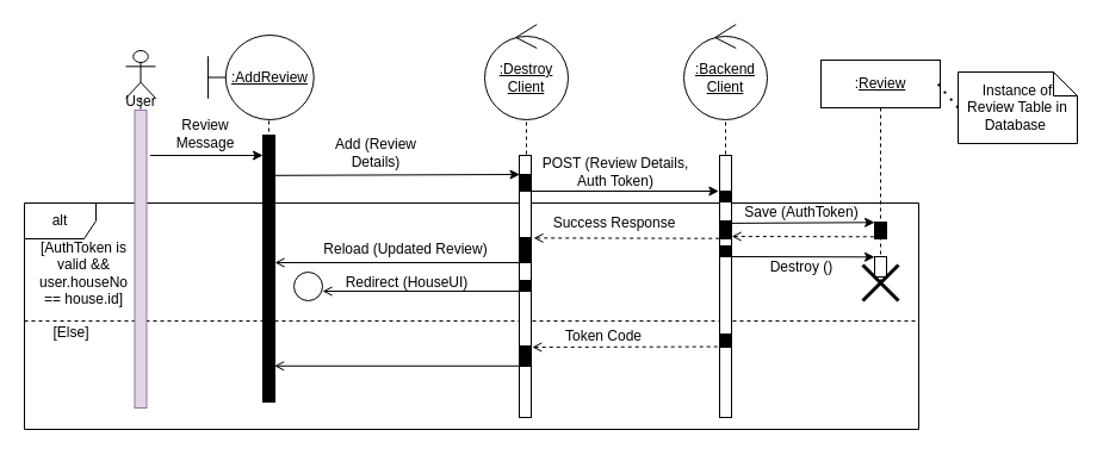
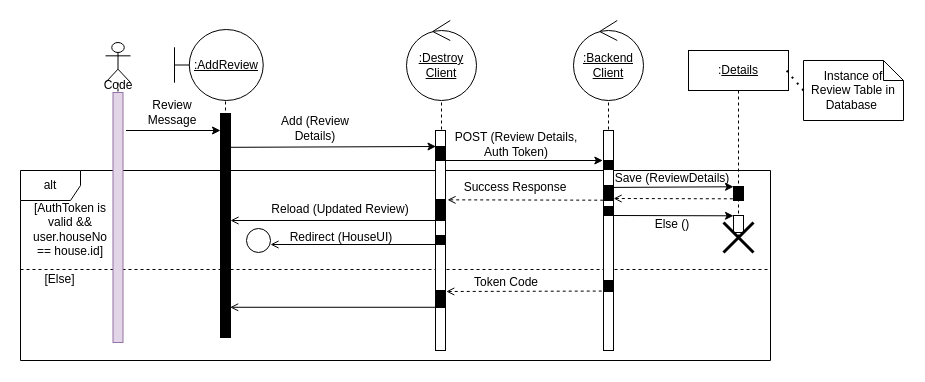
  <mxCell id="0" />
  <mxCell id="1" parent="0" />
  <mxCell id="2" value="" style="shape=umlLifeline;participant=umlControl;perimeter=lifelinePerimeter;whiteSpace=wrap;html=1;container=1;collapsible=0;recursiveResize=0;verticalAlign=top;spacingTop=36;outlineConnect=0;fillColor=#FFFFFF;" parent="1" vertex="1"><mxGeometry x="578" y="50" width="60" height="300" as="geometry" /></mxCell>
  <mxCell id="3" value="&lt;u&gt;:Backend&lt;br&gt;Client&lt;/u&gt;" style="ellipse;shape=umlControl;whiteSpace=wrap;html=1;fillColor=#FFFFFF;" parent="2" vertex="1"><mxGeometry x="-5" y="-30" width="70" height="80" as="geometry" /></mxCell>
  <mxCell id="4" value="" style="shape=umlLifeline;participant=umlControl;perimeter=lifelinePerimeter;whiteSpace=wrap;html=1;container=1;collapsible=0;recursiveResize=0;verticalAlign=top;spacingTop=36;outlineConnect=0;fillColor=#FFFFFF;" parent="1" vertex="1"><mxGeometry x="411" y="50" width="60" height="300" as="geometry" /></mxCell>
  <mxCell id="5" value="&lt;u&gt;:Destroy&lt;br&gt;Client&lt;/u&gt;" style="ellipse;shape=umlControl;whiteSpace=wrap;html=1;fillColor=#FFFFFF;" parent="4" vertex="1"><mxGeometry x="-5" y="-30" width="70" height="80" as="geometry" /></mxCell>
  <mxCell id="6" value="" style="endArrow=classic;html=1;rounded=0;exitX=1.3;exitY=0.152;exitDx=0;exitDy=0;exitPerimeter=0;" parent="1" source="29" edge="1"><mxGeometry width="50" height="50" relative="1" as="geometry"><mxPoint x="130" y="140" as="sourcePoint" /><mxPoint x="220" y="130" as="targetPoint" /></mxGeometry></mxCell>
  <mxCell id="7" value="alt" style="shape=umlFrame;whiteSpace=wrap;html=1;" parent="1" vertex="1"><mxGeometry x="20" y="170" width="750" height="190" as="geometry" /></mxCell>
  <mxCell id="8" value="" style="endArrow=open;html=1;rounded=0;endFill=0;entryX=1.2;entryY=0.663;entryDx=0;entryDy=0;entryPerimeter=0;dashed=1;exitX=-0.178;exitY=0.96;exitDx=0;exitDy=0;exitPerimeter=0;" parent="1" source="47" edge="1"><mxGeometry width="50" height="50" relative="1" as="geometry"><mxPoint x="658.25" y="291" as="sourcePoint" /><mxPoint x="445.75" y="291" as="targetPoint" /></mxGeometry></mxCell>
  <mxCell id="9" value="" style="endArrow=open;html=1;rounded=0;endFill=0;" parent="1" target="24" edge="1"><mxGeometry width="50" height="50" relative="1" as="geometry"><mxPoint x="440" y="220" as="sourcePoint" /><mxPoint x="247.5" y="220" as="targetPoint" /></mxGeometry></mxCell>
  <mxCell id="10" value="" style="endArrow=open;html=1;rounded=0;endFill=0;entryX=1.2;entryY=0.663;entryDx=0;entryDy=0;entryPerimeter=0;dashed=1;exitX=-0.028;exitY=0.979;exitDx=0;exitDy=0;exitPerimeter=0;" parent="1" source="49" edge="1"><mxGeometry width="50" height="50" relative="1" as="geometry"><mxPoint x="659.5" y="199.34" as="sourcePoint" /><mxPoint x="447" y="199.34" as="targetPoint" /></mxGeometry></mxCell>
  <mxCell id="11" value="" style="endArrow=classic;html=1;rounded=0;endFill=1;entryX=-0.067;entryY=0;entryDx=0;entryDy=0;entryPerimeter=0;" parent="1" target="48" edge="1"><mxGeometry width="50" height="50" relative="1" as="geometry"><mxPoint x="439.997" y="160" as="sourcePoint" /><mxPoint x="655" y="160" as="targetPoint" /></mxGeometry></mxCell>
  <mxCell id="12" value="" style="endArrow=classic;html=1;rounded=0;exitX=0.956;exitY=0.156;exitDx=0;exitDy=0;exitPerimeter=0;" parent="1" edge="1"><mxGeometry width="50" height="50" relative="1" as="geometry"><mxPoint x="229.56" y="146.824" as="sourcePoint" /><mxPoint x="435.5" y="146" as="targetPoint" /></mxGeometry></mxCell>
  <mxCell id="13" value="Add (Review Details)" style="text;html=1;strokeColor=none;fillColor=none;align=center;verticalAlign=middle;whiteSpace=wrap;rounded=0;" parent="1" vertex="1"><mxGeometry x="270" y="113" width="90" height="30" as="geometry" /></mxCell>
  <mxCell id="14" value="POST (Review Details, Auth Token)" style="text;html=1;strokeColor=none;fillColor=none;align=center;verticalAlign=middle;whiteSpace=wrap;rounded=0;" parent="1" vertex="1"><mxGeometry x="446" y="129" width="140" height="30" as="geometry" /></mxCell>
  <mxCell id="15" value="Success Response" style="text;html=1;strokeColor=none;fillColor=none;align=center;verticalAlign=middle;whiteSpace=wrap;rounded=0;" parent="1" vertex="1"><mxGeometry x="455" y="172" width="120" height="30" as="geometry" /></mxCell>
  <mxCell id="16" value="Reload (Updated Review)" style="text;html=1;strokeColor=none;fillColor=none;align=center;verticalAlign=middle;whiteSpace=wrap;rounded=0;" parent="1" vertex="1"><mxGeometry x="270" y="194" width="140" height="30" as="geometry" /></mxCell>
  <mxCell id="17" value="" style="line;strokeWidth=1;fillColor=none;align=left;verticalAlign=middle;spacingTop=-1;spacingLeft=3;spacingRight=3;rotatable=0;labelPosition=right;points=[];portConstraint=eastwest;dashed=1;" parent="1" vertex="1"><mxGeometry x="20" y="265" width="749" height="8" as="geometry" /></mxCell>
  <mxCell id="18" value="[AuthToken is valid &amp;amp;&amp;amp; user.houseNo == house.id]" style="text;html=1;strokeColor=none;fillColor=none;align=center;verticalAlign=middle;whiteSpace=wrap;rounded=0;" parent="1" vertex="1"><mxGeometry x="30" y="214" width="80" height="30" as="geometry" /></mxCell>
  <mxCell id="19" value="[Else]" style="text;html=1;strokeColor=none;fillColor=none;align=center;verticalAlign=middle;whiteSpace=wrap;rounded=0;" parent="1" vertex="1"><mxGeometry x="22" y="264" width="75" height="30" as="geometry" /></mxCell>
  <mxCell id="20" value="Token Code" style="text;html=1;strokeColor=none;fillColor=none;align=center;verticalAlign=middle;whiteSpace=wrap;rounded=0;" parent="1" vertex="1"><mxGeometry x="446" y="267" width="120" height="30" as="geometry" /></mxCell>
  <mxCell id="21" value="" style="endArrow=open;html=1;rounded=0;endFill=0;entryX=0.964;entryY=0.945;entryDx=0;entryDy=0;entryPerimeter=0;" parent="1" edge="1"><mxGeometry width="50" height="50" relative="1" as="geometry"><mxPoint x="435" y="306.78" as="sourcePoint" /><mxPoint x="229.64" y="306.78" as="targetPoint" /></mxGeometry></mxCell>
  <mxCell id="22" value="Review Message" style="text;html=1;strokeColor=none;fillColor=none;align=center;verticalAlign=middle;whiteSpace=wrap;rounded=0;" parent="1" vertex="1"><mxGeometry x="127" y="97" width="90" height="30" as="geometry" /></mxCell>
  <mxCell id="23" value=":" style="shape=umlLifeline;participant=umlBoundary;perimeter=lifelinePerimeter;whiteSpace=wrap;html=1;container=1;collapsible=0;recursiveResize=0;verticalAlign=top;spacingTop=36;outlineConnect=0;" parent="1" vertex="1"><mxGeometry x="200" y="37" width="50" height="300" as="geometry" /></mxCell>
  <mxCell id="24" value="" style="html=1;points=[];perimeter=orthogonalPerimeter;" parent="23" vertex="1"><mxGeometry x="20" y="76" width="10" height="204" as="geometry" /></mxCell>
  <mxCell id="25" value="" style="html=1;points=[];perimeter=orthogonalPerimeter;fillColor=#000000;" parent="23" vertex="1"><mxGeometry x="20" y="93" width="10" height="17" as="geometry" /></mxCell>
  <mxCell id="26" value="" style="html=1;points=[];perimeter=orthogonalPerimeter;fillColor=#000000;" parent="23" vertex="1"><mxGeometry x="20" y="77" width="10" height="223" as="geometry" /></mxCell>
  <mxCell id="27" value="&lt;u&gt;:AddReview&lt;/u&gt;" style="shape=umlBoundary;whiteSpace=wrap;html=1;" parent="1" vertex="1"><mxGeometry x="174" y="29" width="88.75" height="71" as="geometry" /></mxCell>
  <mxCell id="28" value="" style="shape=umlLifeline;participant=umlActor;perimeter=lifelinePerimeter;whiteSpace=wrap;html=1;container=1;collapsible=0;recursiveResize=0;verticalAlign=top;spacingTop=36;outlineConnect=0;fillColor=#FFFFFF;" parent="1" vertex="1"><mxGeometry x="105" y="42" width="25" height="300" as="geometry" /></mxCell>
  <mxCell id="29" value="" style="html=1;points=[];perimeter=orthogonalPerimeter;fillColor=#e1d5e7;strokeColor=#9673a6;" parent="28" vertex="1"><mxGeometry x="7.5" y="50" width="10" height="250" as="geometry" /></mxCell>
- <mxCell id="30" value="User" style="text;html=1;strokeColor=none;fillColor=none;align=center;verticalAlign=middle;whiteSpace=wrap;rounded=0;" parent="28" vertex="1"><mxGeometry x="-2.5" y="28" width="30" height="30" as="geometry" /></mxCell>
- <mxCell id="31" value=":&lt;u&gt;Review&lt;/u&gt;" style="shape=umlLifeline;perimeter=lifelinePerimeter;whiteSpace=wrap;html=1;container=1;collapsible=0;recursiveResize=0;outlineConnect=0;" parent="1" vertex="1"><mxGeometry x="688" y="50" width="100" height="190" as="geometry" /></mxCell>
+ <mxCell id="30" value="Code" style="text;html=1;strokeColor=none;fillColor=none;align=center;verticalAlign=middle;whiteSpace=wrap;rounded=0;" parent="28" vertex="1"><mxGeometry x="-2.5" y="28" width="30" height="30" as="geometry" /></mxCell>
+ <mxCell id="31" value=":&lt;u&gt;Details&lt;/u&gt;" style="shape=umlLifeline;perimeter=lifelinePerimeter;whiteSpace=wrap;html=1;container=1;collapsible=0;recursiveResize=0;outlineConnect=0;" parent="1" vertex="1"><mxGeometry x="688" y="50" width="100" height="190" as="geometry" /></mxCell>
  <mxCell id="32" value="" style="html=1;points=[];perimeter=orthogonalPerimeter;fillColor=#FFFFFF;" parent="31" vertex="1"><mxGeometry x="45" y="165" width="10" height="17" as="geometry" /></mxCell>
  <mxCell id="33" value="" style="endArrow=none;html=1;rounded=0;endFill=0;exitX=1.014;exitY=0.127;exitDx=0;exitDy=0;exitPerimeter=0;entryX=0.004;entryY=0.085;entryDx=0;entryDy=0;entryPerimeter=0;startArrow=open;startFill=0;dashed=1;" parent="31" edge="1"><mxGeometry width="50" height="50" relative="1" as="geometry"><mxPoint x="-74.9" y="148.003" as="sourcePoint" /><mxPoint x="45" y="148.305" as="targetPoint" /></mxGeometry></mxCell>
  <mxCell id="34" value="" style="html=1;points=[];perimeter=orthogonalPerimeter;fillColor=#000000;" parent="31" vertex="1"><mxGeometry x="45" y="136" width="10" height="14" as="geometry" /></mxCell>
  <mxCell id="35" value="" style="endArrow=classic;html=1;rounded=0;endFill=1;exitX=1.014;exitY=0.127;exitDx=0;exitDy=0;exitPerimeter=0;entryX=0.004;entryY=0.085;entryDx=0;entryDy=0;entryPerimeter=0;startArrow=none;startFill=0;" parent="31" edge="1"><mxGeometry width="50" height="50" relative="1" as="geometry"><mxPoint x="-74.9" y="165.003" as="sourcePoint" /><mxPoint x="45" y="165.305" as="targetPoint" /></mxGeometry></mxCell>
  <mxCell id="36" value="" style="shape=umlDestroy;whiteSpace=wrap;html=1;strokeWidth=3;fillColor=#FFFFFF;" parent="1" vertex="1"><mxGeometry x="723" y="222" width="30" height="30" as="geometry" /></mxCell>
  <mxCell id="37" value="" style="endArrow=classic;html=1;rounded=0;endFill=1;exitX=1.014;exitY=0.127;exitDx=0;exitDy=0;exitPerimeter=0;entryX=0.004;entryY=0.085;entryDx=0;entryDy=0;entryPerimeter=0;" parent="1" source="49" edge="1"><mxGeometry width="50" height="50" relative="1" as="geometry"><mxPoint x="517.997" y="180" as="sourcePoint" /><mxPoint x="733.04" y="186.275" as="targetPoint" /></mxGeometry></mxCell>
- <mxCell id="38" value="Save (AuthToken)" style="text;html=1;strokeColor=none;fillColor=none;align=center;verticalAlign=middle;whiteSpace=wrap;rounded=0;" parent="1" vertex="1"><mxGeometry x="612" y="168" width="120" height="20" as="geometry" /></mxCell>
+ <mxCell id="38" value="Save (ReviewDetails)" style="text;html=1;strokeColor=none;fillColor=none;align=center;verticalAlign=middle;whiteSpace=wrap;rounded=0;" parent="1" vertex="1"><mxGeometry x="612" y="168" width="120" height="20" as="geometry" /></mxCell>
  <mxCell id="39" value="Instance of &lt;br&gt;Review Table in Database&amp;nbsp;" style="shape=note;size=20;whiteSpace=wrap;html=1;fillColor=#FFFFFF;padding=3;" parent="1" vertex="1"><mxGeometry x="803" y="60" width="100" height="60" as="geometry" /></mxCell>
  <mxCell id="40" value="" style="endArrow=none;dashed=1;html=1;dashPattern=1 3;strokeWidth=2;rounded=0;exitX=0;exitY=0.5;exitDx=0;exitDy=0;exitPerimeter=0;" parent="1" source="39" edge="1"><mxGeometry width="50" height="50" relative="1" as="geometry"><mxPoint x="936" y="240" as="sourcePoint" /><mxPoint x="786" y="70" as="targetPoint" /></mxGeometry></mxCell>
- <mxCell id="41" value="Destroy ()" style="text;html=1;strokeColor=none;fillColor=none;align=center;verticalAlign=middle;whiteSpace=wrap;rounded=0;" parent="1" vertex="1"><mxGeometry x="612" y="214" width="120" height="20" as="geometry" /></mxCell>
+ <mxCell id="41" value="Else ()" style="text;html=1;strokeColor=none;fillColor=none;align=center;verticalAlign=middle;whiteSpace=wrap;rounded=0;" parent="1" vertex="1"><mxGeometry x="612" y="214" width="120" height="20" as="geometry" /></mxCell>
  <mxCell id="42" value="" style="html=1;points=[];perimeter=orthogonalPerimeter;" parent="1" vertex="1"><mxGeometry x="435" y="130" width="10" height="220" as="geometry" /></mxCell>
  <mxCell id="43" value="" style="html=1;points=[];perimeter=orthogonalPerimeter;fillColor=#000000;" parent="1" vertex="1"><mxGeometry x="435" y="146" width="10" height="14" as="geometry" /></mxCell>
  <mxCell id="44" value="" style="html=1;points=[];perimeter=orthogonalPerimeter;fillColor=#000000;" parent="1" vertex="1"><mxGeometry x="435" y="290" width="10" height="17" as="geometry" /></mxCell>
  <mxCell id="45" value="" style="html=1;points=[];perimeter=orthogonalPerimeter;fillColor=#000000;" parent="1" vertex="1"><mxGeometry x="435" y="199" width="10" height="21" as="geometry" /></mxCell>
  <mxCell id="46" value="" style="html=1;points=[];perimeter=orthogonalPerimeter;" parent="1" vertex="1"><mxGeometry x="603" y="130" width="10" height="220" as="geometry" /></mxCell>
  <mxCell id="47" value="" style="html=1;points=[];perimeter=orthogonalPerimeter;fillColor=#000000;" parent="1" vertex="1"><mxGeometry x="603" y="280" width="10" height="11" as="geometry" /></mxCell>
  <mxCell id="48" value="" style="html=1;points=[];perimeter=orthogonalPerimeter;fillColor=#000000;" parent="1" vertex="1"><mxGeometry x="603" y="160" width="10" height="9" as="geometry" /></mxCell>
  <mxCell id="49" value="" style="html=1;points=[];perimeter=orthogonalPerimeter;fillColor=#000000;" parent="1" vertex="1"><mxGeometry x="603" y="185" width="10" height="15" as="geometry" /></mxCell>
  <mxCell id="50" value="" style="html=1;points=[];perimeter=orthogonalPerimeter;fillColor=#000000;" parent="1" vertex="1"><mxGeometry x="603" y="206" width="10" height="9" as="geometry" /></mxCell>
  <mxCell id="51" value="" style="html=1;points=[];perimeter=orthogonalPerimeter;fillColor=#000000;" parent="1" vertex="1"><mxGeometry x="435" y="235" width="10" height="9" as="geometry" /></mxCell>
  <mxCell id="52" value="" style="endArrow=open;html=1;rounded=0;endFill=0;" parent="1" edge="1"><mxGeometry width="50" height="50" relative="1" as="geometry"><mxPoint x="440" y="244" as="sourcePoint" /><mxPoint x="270" y="244" as="targetPoint" /></mxGeometry></mxCell>
  <mxCell id="53" value="Redirect (HouseUI)" style="text;html=1;strokeColor=none;fillColor=none;align=center;verticalAlign=middle;whiteSpace=wrap;rounded=0;" parent="1" vertex="1"><mxGeometry x="271" y="222" width="140" height="30" as="geometry" /></mxCell>
  <mxCell id="54" value="" style="ellipse;whiteSpace=wrap;html=1;aspect=fixed;" parent="1" vertex="1"><mxGeometry x="246" y="228" width="24" height="24" as="geometry" /></mxCell>
